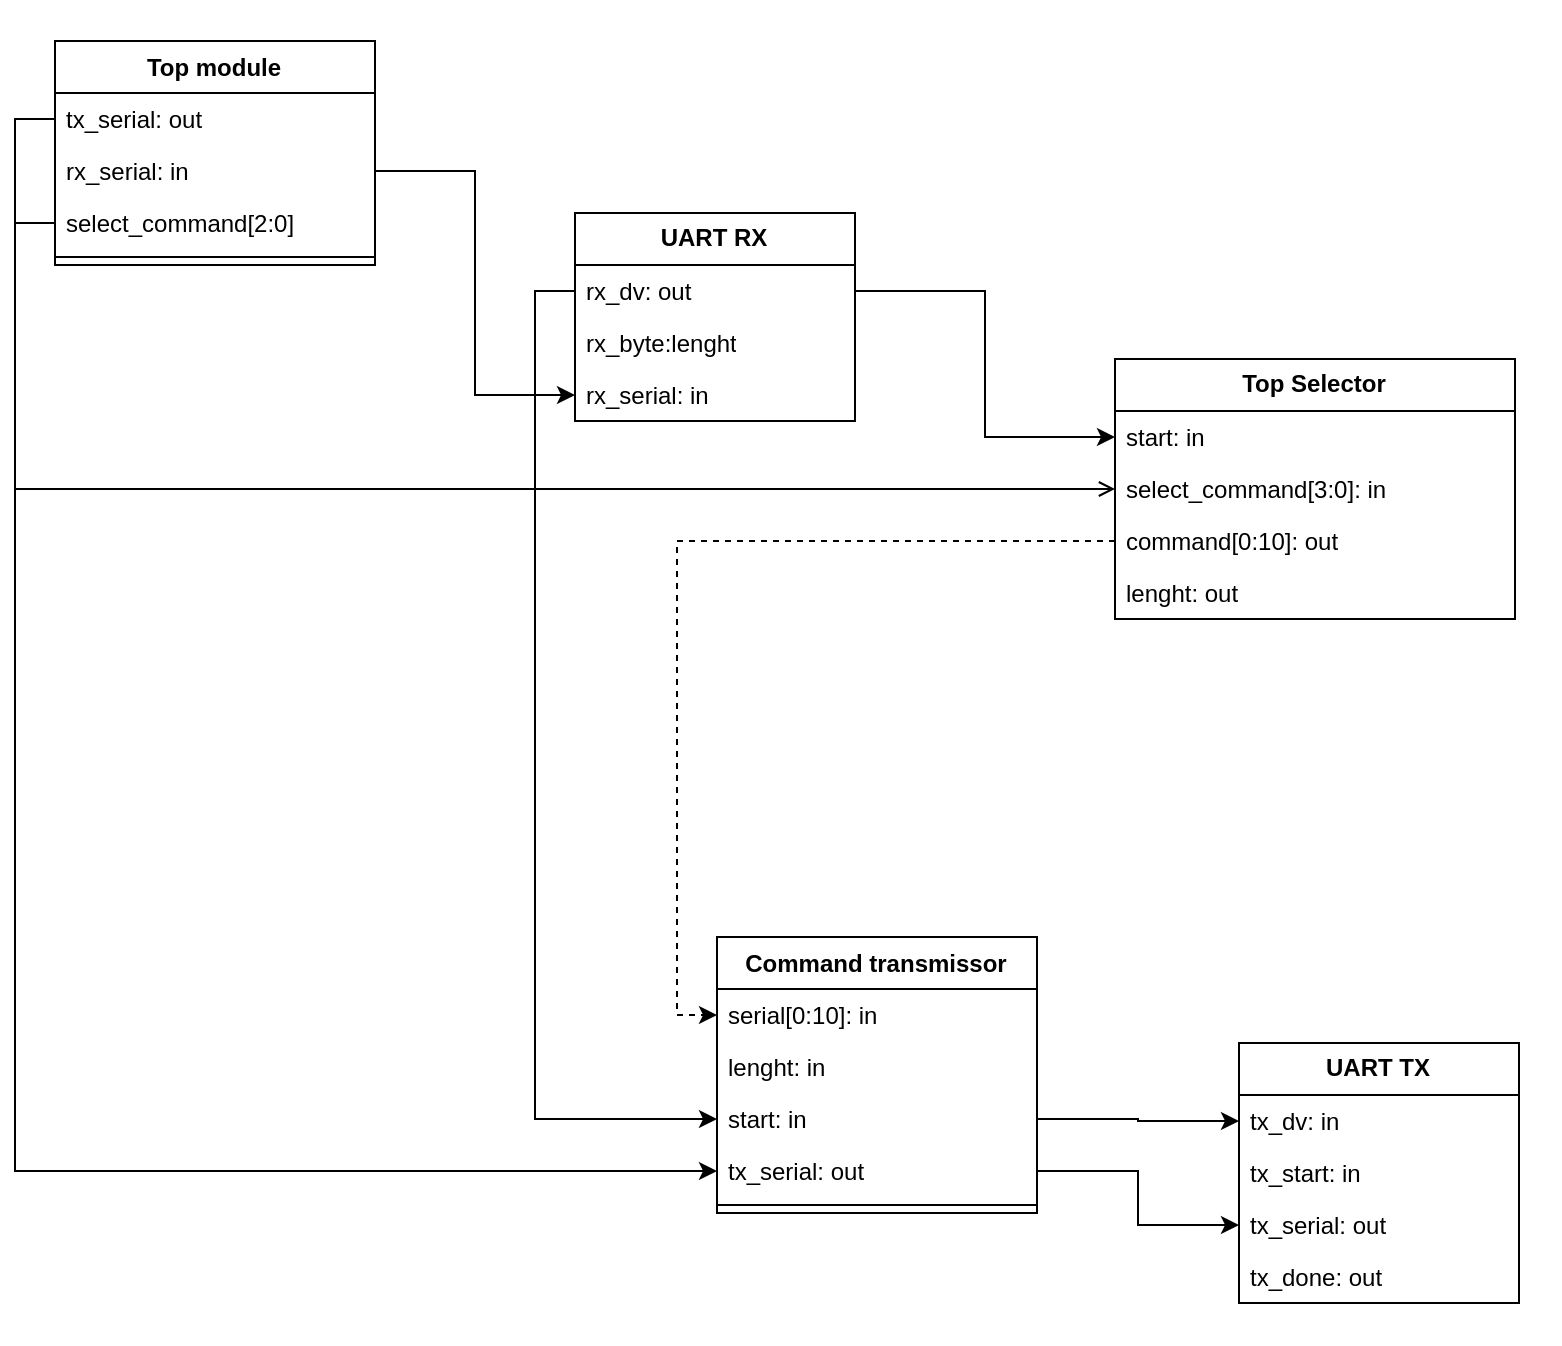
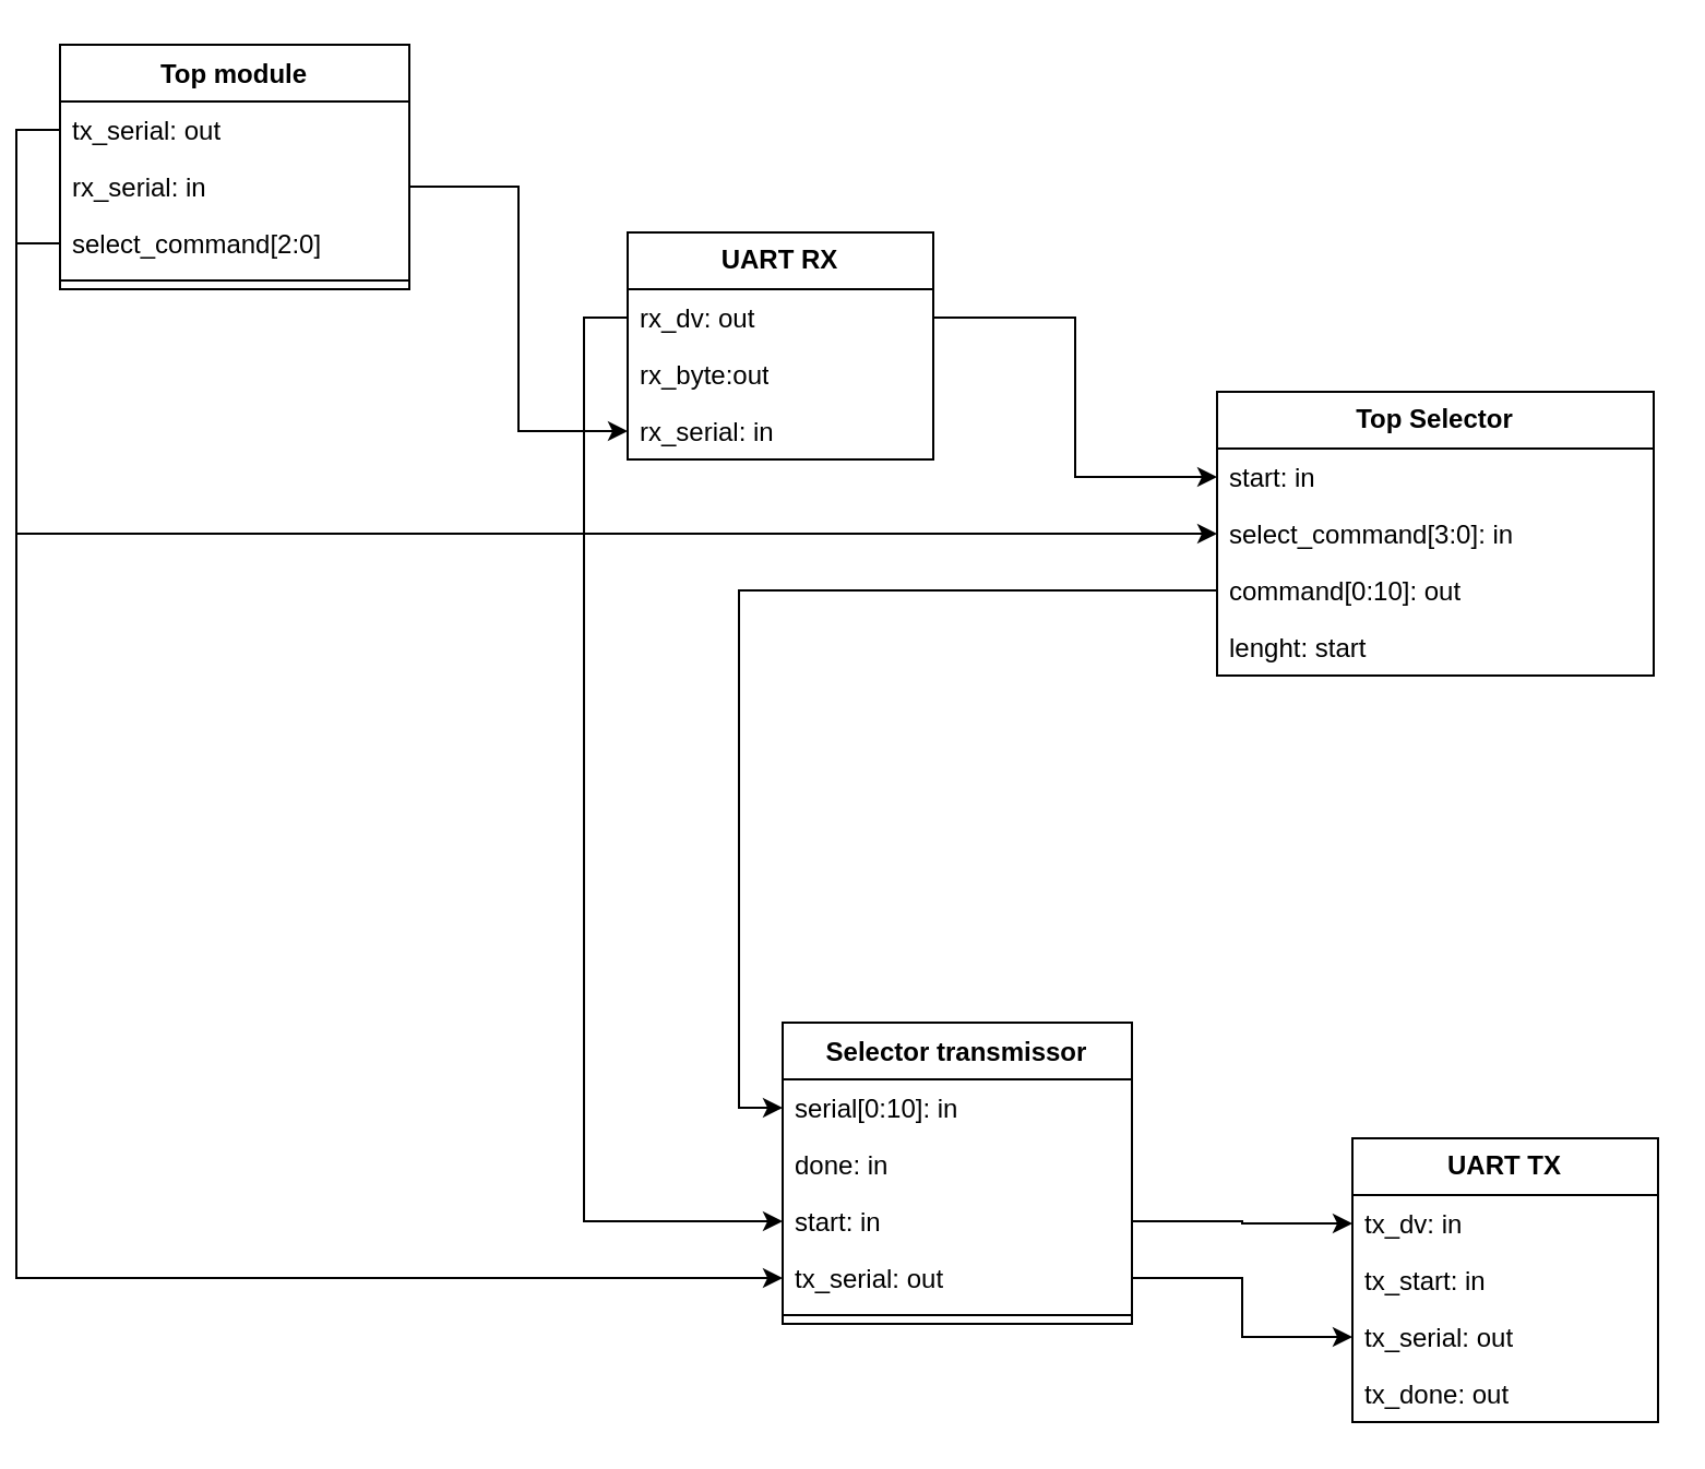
  <mxCell id="0" />
  <mxCell id="1" parent="0" />
  <mxCell id="2" value="Top module" style="swimlane;fontStyle=1;align=center;verticalAlign=top;childLayout=stackLayout;horizontal=1;startSize=26;horizontalStack=0;resizeParent=1;resizeParentMax=0;resizeLast=0;collapsible=1;marginBottom=0;whiteSpace=wrap;html=1;fillColor=none;labelBackgroundColor=none;" parent="1" vertex="1"><mxGeometry x="20" y="20" width="160" height="112" as="geometry" /></mxCell>
  <mxCell id="3" value="tx_serial: out" style="text;strokeColor=none;fillColor=none;align=left;verticalAlign=top;spacingLeft=4;spacingRight=4;overflow=hidden;rotatable=0;points=[[0,0.5],[1,0.5]];portConstraint=eastwest;whiteSpace=wrap;html=1;labelBackgroundColor=none;" parent="2" vertex="1"><mxGeometry y="26" width="160" height="26" as="geometry" /></mxCell>
  <mxCell id="4" value="rx_serial: in" style="text;strokeColor=none;fillColor=none;align=left;verticalAlign=top;spacingLeft=4;spacingRight=4;overflow=hidden;rotatable=0;points=[[0,0.5],[1,0.5]];portConstraint=eastwest;whiteSpace=wrap;html=1;labelBackgroundColor=none;" parent="2" vertex="1"><mxGeometry y="52" width="160" height="26" as="geometry" /></mxCell>
  <mxCell id="5" value="select_command[2:0]" style="text;strokeColor=none;fillColor=none;align=left;verticalAlign=top;spacingLeft=4;spacingRight=4;overflow=hidden;rotatable=0;points=[[0,0.5],[1,0.5]];portConstraint=eastwest;whiteSpace=wrap;html=1;labelBackgroundColor=none;" parent="2" vertex="1"><mxGeometry y="78" width="160" height="26" as="geometry" /></mxCell>
  <mxCell id="6" value="" style="line;strokeWidth=1;fillColor=none;align=left;verticalAlign=middle;spacingTop=-1;spacingLeft=3;spacingRight=3;rotatable=0;labelPosition=right;points=[];portConstraint=eastwest;labelBackgroundColor=none;" parent="2" vertex="1"><mxGeometry y="104" width="160" height="8" as="geometry" /></mxCell>
  <mxCell id="7" value="&lt;b&gt;Top Selector&lt;/b&gt;" style="swimlane;fontStyle=0;childLayout=stackLayout;horizontal=1;startSize=26;fillColor=none;horizontalStack=0;resizeParent=1;resizeParentMax=0;resizeLast=0;collapsible=1;marginBottom=0;whiteSpace=wrap;html=1;labelBackgroundColor=none;" parent="1" vertex="1"><mxGeometry x="550" y="179" width="200" height="130" as="geometry"><mxRectangle x="160" y="440" width="160" height="30" as="alternateBounds" /></mxGeometry></mxCell>
  <mxCell id="8" value="start: in" style="text;strokeColor=none;fillColor=none;align=left;verticalAlign=top;spacingLeft=4;spacingRight=4;overflow=hidden;rotatable=0;points=[[0,0.5],[1,0.5]];portConstraint=eastwest;whiteSpace=wrap;html=1;labelBackgroundColor=none;" parent="7" vertex="1"><mxGeometry y="26" width="200" height="26" as="geometry" /></mxCell>
  <mxCell id="9" value="select_command[&lt;span style=&quot;background-color: initial;&quot;&gt;3:0]: in&lt;/span&gt;" style="text;strokeColor=none;fillColor=none;align=left;verticalAlign=top;spacingLeft=4;spacingRight=4;overflow=hidden;rotatable=0;points=[[0,0.5],[1,0.5]];portConstraint=eastwest;whiteSpace=wrap;html=1;labelBackgroundColor=none;" parent="7" vertex="1"><mxGeometry y="52" width="200" height="26" as="geometry" /></mxCell>
  <mxCell id="10" value="command[0:10]: out" style="text;strokeColor=none;fillColor=none;align=left;verticalAlign=top;spacingLeft=4;spacingRight=4;overflow=hidden;rotatable=0;points=[[0,0.5],[1,0.5]];portConstraint=eastwest;whiteSpace=wrap;html=1;labelBackgroundColor=none;" parent="7" vertex="1"><mxGeometry y="78" width="200" height="26" as="geometry" /></mxCell>
- <mxCell id="11" value="lenght: out" style="text;strokeColor=none;fillColor=none;align=left;verticalAlign=top;spacingLeft=4;spacingRight=4;overflow=hidden;rotatable=0;points=[[0,0.5],[1,0.5]];portConstraint=eastwest;whiteSpace=wrap;html=1;labelBackgroundColor=none;" parent="7" vertex="1"><mxGeometry y="104" width="200" height="26" as="geometry" /></mxCell>
- <mxCell id="12" value="Command transmissor" style="swimlane;fontStyle=1;align=center;verticalAlign=top;childLayout=stackLayout;horizontal=1;startSize=26;horizontalStack=0;resizeParent=1;resizeParentMax=0;resizeLast=0;collapsible=1;marginBottom=0;whiteSpace=wrap;html=1;fillColor=none;labelBackgroundColor=none;" parent="1" vertex="1"><mxGeometry x="351" y="468" width="160" height="138" as="geometry" /></mxCell>
+ <mxCell id="11" value="lenght: start" style="text;strokeColor=none;fillColor=none;align=left;verticalAlign=top;spacingLeft=4;spacingRight=4;overflow=hidden;rotatable=0;points=[[0,0.5],[1,0.5]];portConstraint=eastwest;whiteSpace=wrap;html=1;labelBackgroundColor=none;" parent="7" vertex="1"><mxGeometry y="104" width="200" height="26" as="geometry" /></mxCell>
+ <mxCell id="12" value="Selector transmissor" style="swimlane;fontStyle=1;align=center;verticalAlign=top;childLayout=stackLayout;horizontal=1;startSize=26;horizontalStack=0;resizeParent=1;resizeParentMax=0;resizeLast=0;collapsible=1;marginBottom=0;whiteSpace=wrap;html=1;fillColor=none;labelBackgroundColor=none;" parent="1" vertex="1"><mxGeometry x="351" y="468" width="160" height="138" as="geometry" /></mxCell>
  <mxCell id="13" value="serial[0:10]: in" style="text;strokeColor=none;fillColor=none;align=left;verticalAlign=top;spacingLeft=4;spacingRight=4;overflow=hidden;rotatable=0;points=[[0,0.5],[1,0.5]];portConstraint=eastwest;whiteSpace=wrap;html=1;labelBackgroundColor=none;" parent="12" vertex="1"><mxGeometry y="26" width="160" height="26" as="geometry" /></mxCell>
- <mxCell id="14" value="lenght: in" style="text;strokeColor=none;fillColor=none;align=left;verticalAlign=top;spacingLeft=4;spacingRight=4;overflow=hidden;rotatable=0;points=[[0,0.5],[1,0.5]];portConstraint=eastwest;whiteSpace=wrap;html=1;labelBackgroundColor=none;" parent="12" vertex="1"><mxGeometry y="52" width="160" height="26" as="geometry" /></mxCell>
+ <mxCell id="14" value="done: in" style="text;strokeColor=none;fillColor=none;align=left;verticalAlign=top;spacingLeft=4;spacingRight=4;overflow=hidden;rotatable=0;points=[[0,0.5],[1,0.5]];portConstraint=eastwest;whiteSpace=wrap;html=1;labelBackgroundColor=none;" parent="12" vertex="1"><mxGeometry y="52" width="160" height="26" as="geometry" /></mxCell>
  <mxCell id="15" value="start: in" style="text;strokeColor=none;fillColor=none;align=left;verticalAlign=top;spacingLeft=4;spacingRight=4;overflow=hidden;rotatable=0;points=[[0,0.5],[1,0.5]];portConstraint=eastwest;whiteSpace=wrap;html=1;labelBackgroundColor=none;" parent="12" vertex="1"><mxGeometry y="78" width="160" height="26" as="geometry" /></mxCell>
  <mxCell id="16" value="tx_serial: out" style="text;strokeColor=none;fillColor=none;align=left;verticalAlign=top;spacingLeft=4;spacingRight=4;overflow=hidden;rotatable=0;points=[[0,0.5],[1,0.5]];portConstraint=eastwest;whiteSpace=wrap;html=1;labelBackgroundColor=none;" parent="12" vertex="1"><mxGeometry y="104" width="160" height="26" as="geometry" /></mxCell>
  <mxCell id="17" value="" style="line;strokeWidth=1;fillColor=none;align=left;verticalAlign=middle;spacingTop=-1;spacingLeft=3;spacingRight=3;rotatable=0;labelPosition=right;points=[];portConstraint=eastwest;labelBackgroundColor=none;" parent="12" vertex="1"><mxGeometry y="130" width="160" height="8" as="geometry" /></mxCell>
  <mxCell id="18" value="&lt;b&gt;UART TX&lt;/b&gt;" style="swimlane;fontStyle=0;childLayout=stackLayout;horizontal=1;startSize=26;fillColor=none;horizontalStack=0;resizeParent=1;resizeParentMax=0;resizeLast=0;collapsible=1;marginBottom=0;whiteSpace=wrap;html=1;labelBackgroundColor=none;" parent="1" vertex="1"><mxGeometry x="612" y="521" width="140" height="130" as="geometry" /></mxCell>
  <mxCell id="19" value="tx_dv: in" style="text;strokeColor=none;fillColor=none;align=left;verticalAlign=top;spacingLeft=4;spacingRight=4;overflow=hidden;rotatable=0;points=[[0,0.5],[1,0.5]];portConstraint=eastwest;whiteSpace=wrap;html=1;labelBackgroundColor=none;" parent="18" vertex="1"><mxGeometry y="26" width="140" height="26" as="geometry" /></mxCell>
  <mxCell id="20" value="tx_start: in" style="text;strokeColor=none;fillColor=none;align=left;verticalAlign=top;spacingLeft=4;spacingRight=4;overflow=hidden;rotatable=0;points=[[0,0.5],[1,0.5]];portConstraint=eastwest;whiteSpace=wrap;html=1;labelBackgroundColor=none;" parent="18" vertex="1"><mxGeometry y="52" width="140" height="26" as="geometry" /></mxCell>
  <mxCell id="21" value="tx_serial: out" style="text;strokeColor=none;fillColor=none;align=left;verticalAlign=top;spacingLeft=4;spacingRight=4;overflow=hidden;rotatable=0;points=[[0,0.5],[1,0.5]];portConstraint=eastwest;whiteSpace=wrap;html=1;labelBackgroundColor=none;" parent="18" vertex="1"><mxGeometry y="78" width="140" height="26" as="geometry" /></mxCell>
  <mxCell id="22" value="tx_done: out" style="text;strokeColor=none;fillColor=none;align=left;verticalAlign=top;spacingLeft=4;spacingRight=4;overflow=hidden;rotatable=0;points=[[0,0.5],[1,0.5]];portConstraint=eastwest;whiteSpace=wrap;html=1;labelBackgroundColor=none;" parent="18" vertex="1"><mxGeometry y="104" width="140" height="26" as="geometry" /></mxCell>
  <mxCell id="23" value="&lt;b&gt;UART RX&lt;/b&gt;" style="swimlane;fontStyle=0;childLayout=stackLayout;horizontal=1;startSize=26;fillColor=none;horizontalStack=0;resizeParent=1;resizeParentMax=0;resizeLast=0;collapsible=1;marginBottom=0;whiteSpace=wrap;html=1;labelBackgroundColor=none;" parent="1" vertex="1"><mxGeometry x="280" y="106" width="140" height="104" as="geometry" /></mxCell>
  <mxCell id="24" value="rx_dv: out" style="text;strokeColor=none;fillColor=none;align=left;verticalAlign=top;spacingLeft=4;spacingRight=4;overflow=hidden;rotatable=0;points=[[0,0.5],[1,0.5]];portConstraint=eastwest;whiteSpace=wrap;html=1;labelBackgroundColor=none;" parent="23" vertex="1"><mxGeometry y="26" width="140" height="26" as="geometry" /></mxCell>
- <mxCell id="25" value="rx_byte:lenght" style="text;strokeColor=none;fillColor=none;align=left;verticalAlign=top;spacingLeft=4;spacingRight=4;overflow=hidden;rotatable=0;points=[[0,0.5],[1,0.5]];portConstraint=eastwest;whiteSpace=wrap;html=1;labelBackgroundColor=none;" parent="23" vertex="1"><mxGeometry y="52" width="140" height="26" as="geometry" /></mxCell>
+ <mxCell id="25" value="rx_byte:out" style="text;strokeColor=none;fillColor=none;align=left;verticalAlign=top;spacingLeft=4;spacingRight=4;overflow=hidden;rotatable=0;points=[[0,0.5],[1,0.5]];portConstraint=eastwest;whiteSpace=wrap;html=1;labelBackgroundColor=none;" parent="23" vertex="1"><mxGeometry y="52" width="140" height="26" as="geometry" /></mxCell>
  <mxCell id="26" value="rx_serial: in" style="text;strokeColor=none;fillColor=none;align=left;verticalAlign=top;spacingLeft=4;spacingRight=4;overflow=hidden;rotatable=0;points=[[0,0.5],[1,0.5]];portConstraint=eastwest;whiteSpace=wrap;html=1;labelBackgroundColor=none;" parent="23" vertex="1"><mxGeometry y="78" width="140" height="26" as="geometry" /></mxCell>
  <mxCell id="27" style="edgeStyle=orthogonalEdgeStyle;rounded=0;orthogonalLoop=1;jettySize=auto;html=1;exitX=1;exitY=0.5;exitDx=0;exitDy=0;" parent="1" source="16" target="21" edge="1"><mxGeometry relative="1" as="geometry" /></mxCell>
  <mxCell id="28" style="edgeStyle=orthogonalEdgeStyle;rounded=0;orthogonalLoop=1;jettySize=auto;html=1;exitX=1;exitY=0.5;exitDx=0;exitDy=0;" parent="1" source="15" target="19" edge="1"><mxGeometry relative="1" as="geometry" /></mxCell>
  <mxCell id="29" style="edgeStyle=orthogonalEdgeStyle;rounded=0;orthogonalLoop=1;jettySize=auto;html=1;exitX=1;exitY=0.5;exitDx=0;exitDy=0;entryX=0;entryY=0.5;entryDx=0;entryDy=0;" parent="1" source="4" target="26" edge="1"><mxGeometry relative="1" as="geometry" /></mxCell>
  <mxCell id="30" style="edgeStyle=orthogonalEdgeStyle;rounded=0;orthogonalLoop=1;jettySize=auto;html=1;" parent="1" source="24" target="8" edge="1"><mxGeometry relative="1" as="geometry" /></mxCell>
  <mxCell id="31" style="edgeStyle=orthogonalEdgeStyle;rounded=0;orthogonalLoop=1;jettySize=auto;html=1;exitX=0;exitY=0.5;exitDx=0;exitDy=0;entryX=0;entryY=0.5;entryDx=0;entryDy=0;" parent="1" source="3" target="16" edge="1"><mxGeometry relative="1" as="geometry" /></mxCell>
- <mxCell id="32" style="edgeStyle=orthogonalEdgeStyle;rounded=0;orthogonalLoop=1;jettySize=auto;html=1;exitX=0;exitY=0.5;exitDx=0;exitDy=0;endArrow=open;" parent="1" source="5" target="9" edge="1"><mxGeometry relative="1" as="geometry" /></mxCell>
- <mxCell id="33" style="edgeStyle=orthogonalEdgeStyle;rounded=0;orthogonalLoop=1;jettySize=auto;html=1;exitX=0;exitY=0.5;exitDx=0;exitDy=0;entryX=0;entryY=0.5;entryDx=0;entryDy=0;dashed=1;" parent="1" source="10" target="13" edge="1"><mxGeometry relative="1" as="geometry" /></mxCell>
+ <mxCell id="32" style="edgeStyle=orthogonalEdgeStyle;rounded=0;orthogonalLoop=1;jettySize=auto;html=1;exitX=0;exitY=0.5;exitDx=0;exitDy=0;" parent="1" source="5" target="9" edge="1"><mxGeometry relative="1" as="geometry" /></mxCell>
+ <mxCell id="33" style="edgeStyle=orthogonalEdgeStyle;rounded=0;orthogonalLoop=1;jettySize=auto;html=1;exitX=0;exitY=0.5;exitDx=0;exitDy=0;entryX=0;entryY=0.5;entryDx=0;entryDy=0;" parent="1" source="10" target="13" edge="1"><mxGeometry relative="1" as="geometry" /></mxCell>
  <mxCell id="34" style="edgeStyle=orthogonalEdgeStyle;rounded=0;orthogonalLoop=1;jettySize=auto;html=1;exitX=0;exitY=0.5;exitDx=0;exitDy=0;" parent="1" source="24" target="15" edge="1"><mxGeometry relative="1" as="geometry" /></mxCell>
